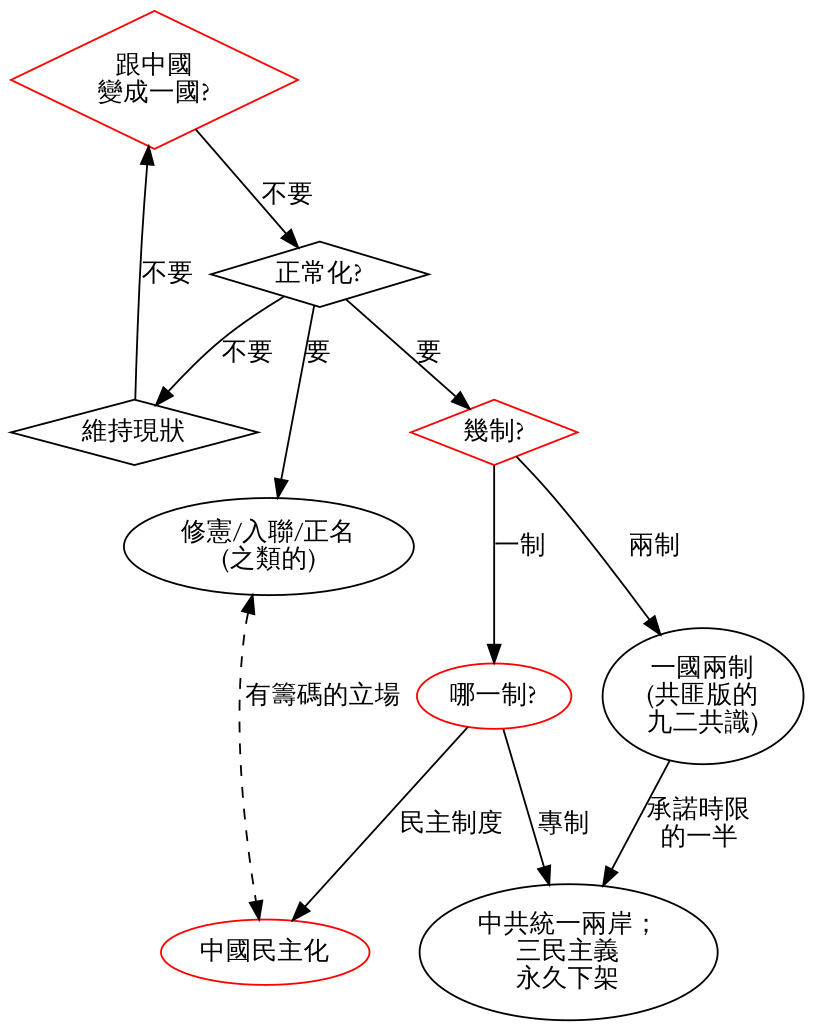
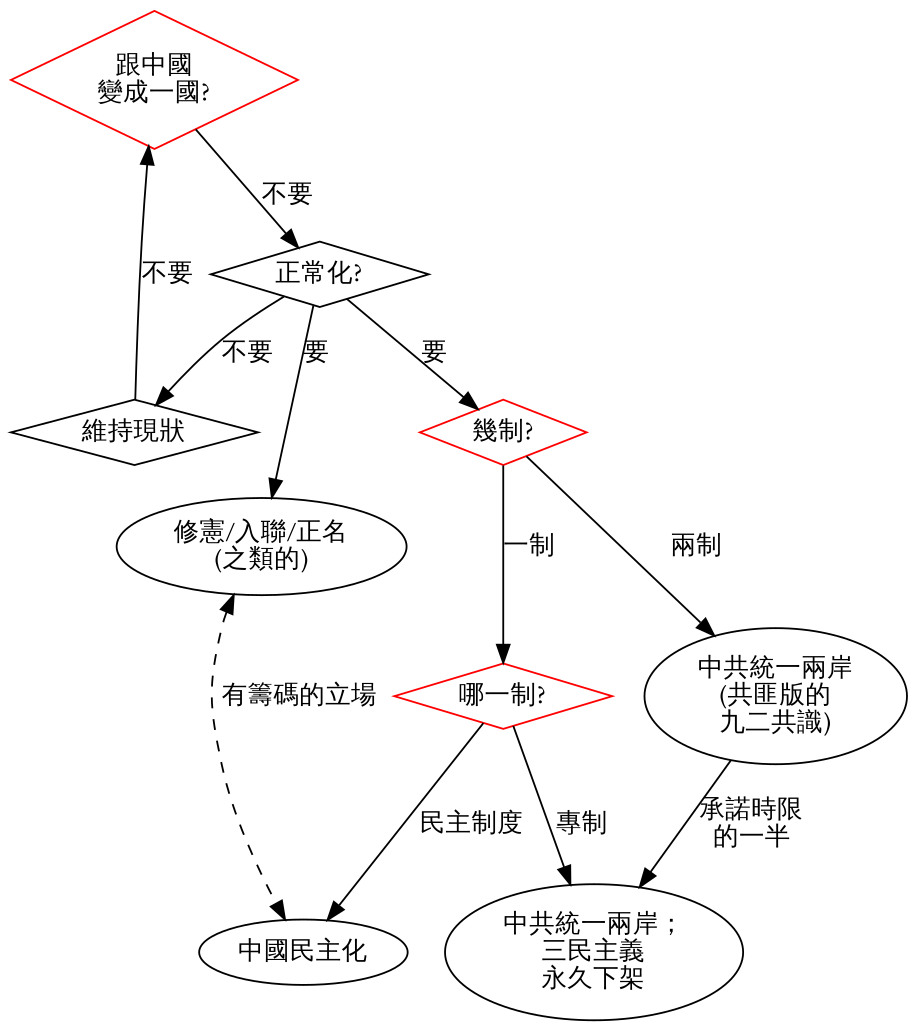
  digraph {
    fontname="EB Garamond"
    rankdir=TB
    node [fontname="EB Garamond" shape=diamond]
    edge [fontname="EB Garamond"]
    n1 [color=red label="跟中國\n變成一國?"]
    n2 [color=black label="正常化?"]
    n3 [color=red label="幾制?"]
-   n4 [color=red label="哪一制?" shape=ellipse]
-   n5 [label="一國兩制\n(共匪版的\n九二共識)" shape=""]
+   n4 [color=red label="哪一制?"]
+   n5 [label="中共統一兩岸\n(共匪版的\n九二共識)" shape=""]
    n6 [label="維持現狀"]
    n7 [label="修憲/入聯/正名\n(之類的)" shape=""]
    n8 [label="中共統一兩岸；\n三民主義\n永久下架" shape=""]
-   n9 [label="中國民主化" color=red shape=""]
+   n9 [label="中國民主化" shape=""]
    n1 -> n2 [label="不要"]
    n2 -> n3 [label="要"]
    n2 -> n6 [label="不要"]
    n2 -> n7 [label="要"]
    n3 -> n4 [label="一制"]
    n3 -> n5 [label="兩制"]
    n4 -> n8 [label="專制"]
    n4 -> n9 [label="民主制度"]
    n5 -> n8 [label="承諾時限\n的一半"]
    n6 -> n1 [label="不要"]
    n7 -> n9 [dir=both label="有籌碼的立場" style=dashed]
  }
